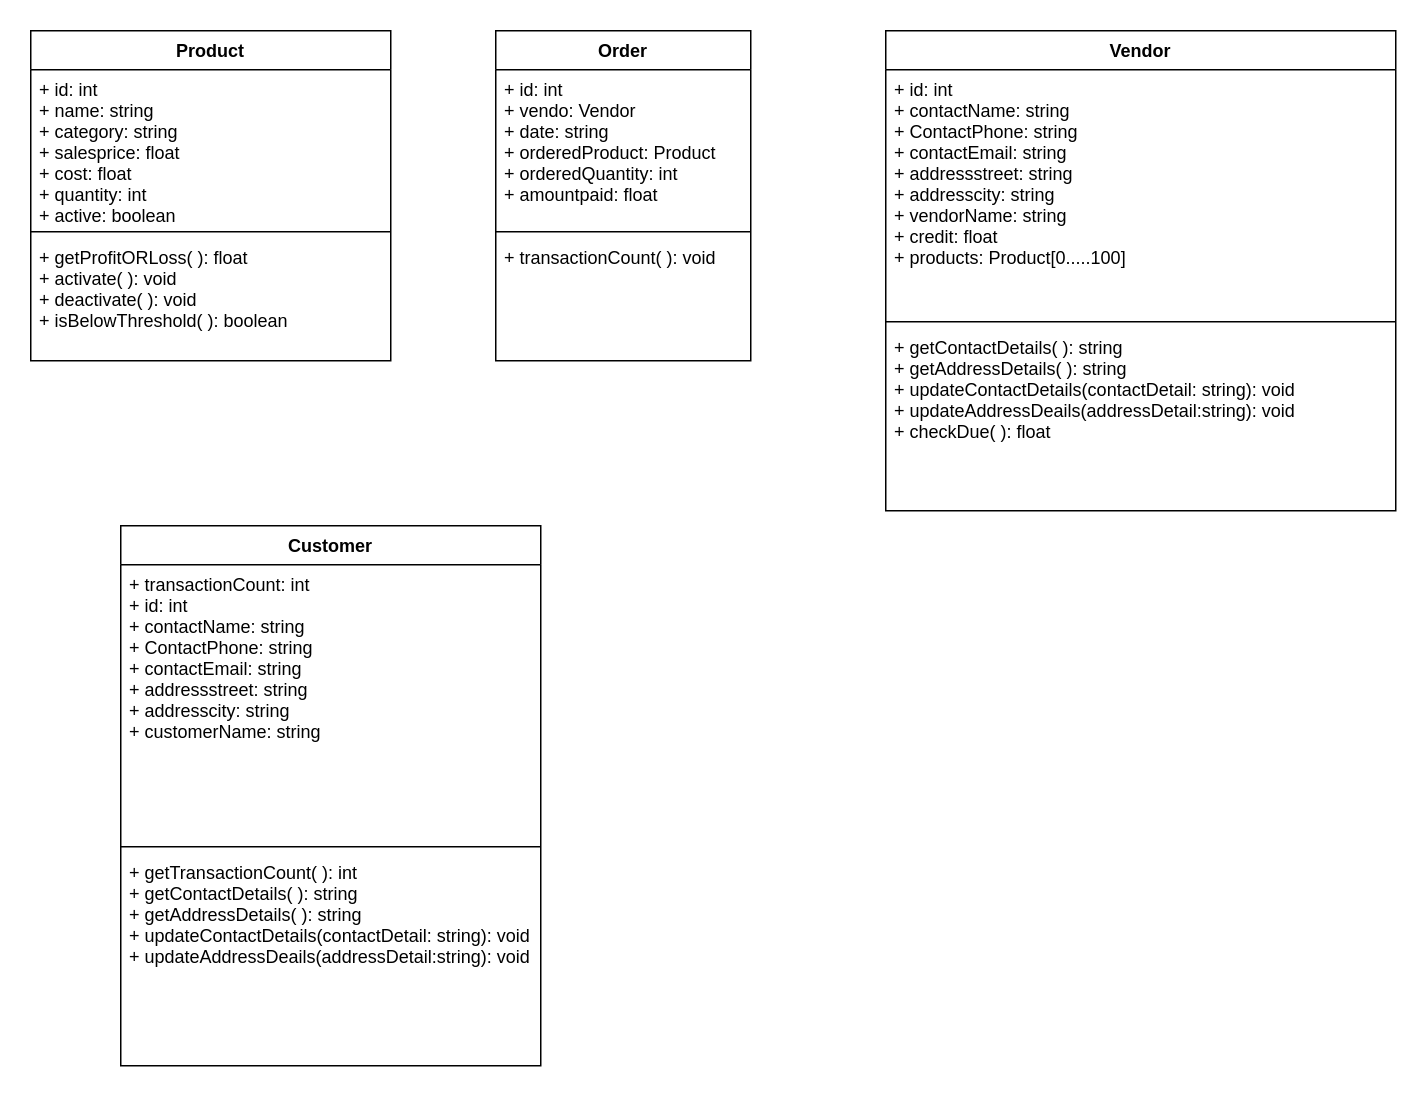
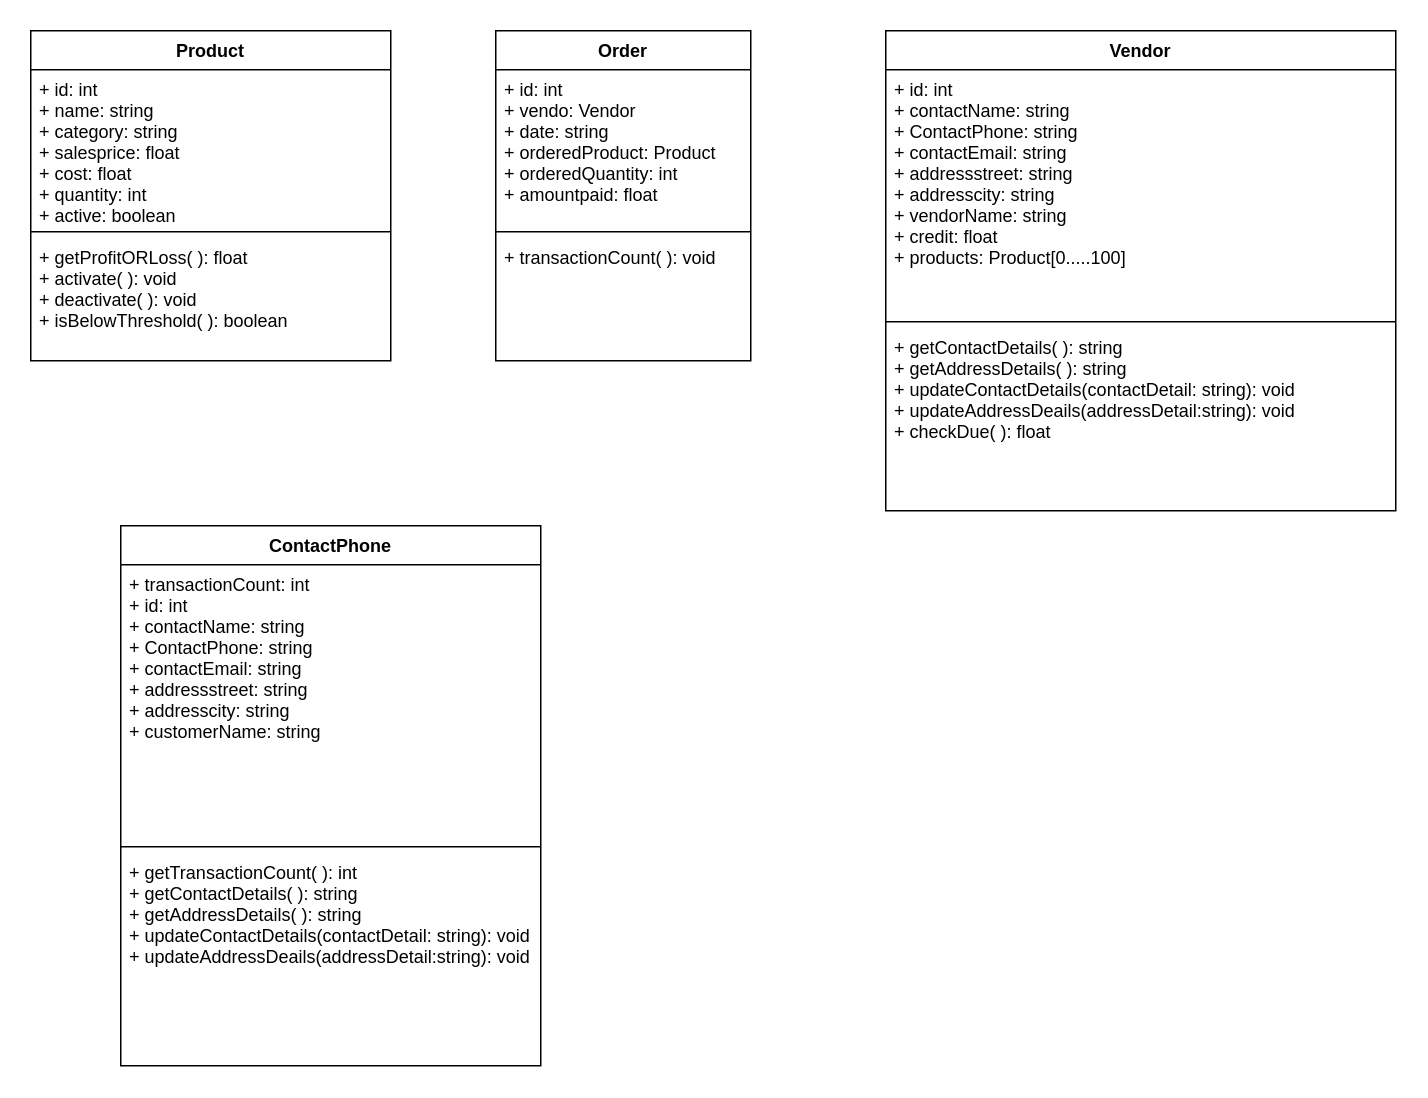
  <mxCell id="0" />
  <mxCell id="1" parent="0" />
  <mxCell id="2" value="Product" style="swimlane;fontStyle=1;align=center;verticalAlign=top;childLayout=stackLayout;horizontal=1;startSize=26;horizontalStack=0;resizeParent=1;resizeParentMax=0;resizeLast=0;collapsible=1;marginBottom=0;" vertex="1" parent="1"><mxGeometry x="20" y="20" width="240" height="220" as="geometry" /></mxCell>
  <mxCell id="3" value="+ id: int&#10;+ name: string&#10;+ category: string&#10;+ salesprice: float&#10;+ cost: float&#10;+ quantity: int&#10;+ active: boolean&#10;" style="text;strokeColor=none;fillColor=none;align=left;verticalAlign=top;spacingLeft=4;spacingRight=4;overflow=hidden;rotatable=0;points=[[0,0.5],[1,0.5]];portConstraint=eastwest;" vertex="1" parent="2"><mxGeometry y="26" width="240" height="104" as="geometry" /></mxCell>
  <mxCell id="4" value="" style="line;strokeWidth=1;fillColor=none;align=left;verticalAlign=middle;spacingTop=-1;spacingLeft=3;spacingRight=3;rotatable=0;labelPosition=right;points=[];portConstraint=eastwest;" vertex="1" parent="2"><mxGeometry y="130" width="240" height="8" as="geometry" /></mxCell>
  <mxCell id="5" value="+ getProfitORLoss( ): float&#10;+ activate( ): void&#10;+ deactivate( ): void&#10;+ isBelowThreshold( ): boolean&#10;&#10;&#10; " style="text;strokeColor=none;fillColor=none;align=left;verticalAlign=top;spacingLeft=4;spacingRight=4;overflow=hidden;rotatable=0;points=[[0,0.5],[1,0.5]];portConstraint=eastwest;" vertex="1" parent="2"><mxGeometry y="138" width="240" height="82" as="geometry" /></mxCell>
  <mxCell id="6" value="Order" style="swimlane;fontStyle=1;align=center;verticalAlign=top;childLayout=stackLayout;horizontal=1;startSize=26;horizontalStack=0;resizeParent=1;resizeParentMax=0;resizeLast=0;collapsible=1;marginBottom=0;" vertex="1" parent="1"><mxGeometry x="330" y="20" width="170" height="220" as="geometry" /></mxCell>
  <mxCell id="7" value="+ id: int&#10;+ vendo: Vendor&#10;+ date: string&#10;+ orderedProduct: Product&#10;+ orderedQuantity: int&#10;+ amountpaid: float" style="text;strokeColor=none;fillColor=none;align=left;verticalAlign=top;spacingLeft=4;spacingRight=4;overflow=hidden;rotatable=0;points=[[0,0.5],[1,0.5]];portConstraint=eastwest;" vertex="1" parent="6"><mxGeometry y="26" width="170" height="104" as="geometry" /></mxCell>
  <mxCell id="8" value="" style="line;strokeWidth=1;fillColor=none;align=left;verticalAlign=middle;spacingTop=-1;spacingLeft=3;spacingRight=3;rotatable=0;labelPosition=right;points=[];portConstraint=eastwest;" vertex="1" parent="6"><mxGeometry y="130" width="170" height="8" as="geometry" /></mxCell>
  <mxCell id="9" value="+ transactionCount( ): void" style="text;strokeColor=none;fillColor=none;align=left;verticalAlign=top;spacingLeft=4;spacingRight=4;overflow=hidden;rotatable=0;points=[[0,0.5],[1,0.5]];portConstraint=eastwest;" vertex="1" parent="6"><mxGeometry y="138" width="170" height="82" as="geometry" /></mxCell>
  <mxCell id="10" value="Vendor" style="swimlane;fontStyle=1;align=center;verticalAlign=top;childLayout=stackLayout;horizontal=1;startSize=26;horizontalStack=0;resizeParent=1;resizeParentMax=0;resizeLast=0;collapsible=1;marginBottom=0;" vertex="1" parent="1"><mxGeometry x="590" y="20" width="340" height="320" as="geometry" /></mxCell>
  <mxCell id="11" value="+ id: int&#10;+ contactName: string&#10;+ ContactPhone: string&#10;+ contactEmail: string&#10;+ addressstreet: string&#10;+ addresscity: string&#10;+ vendorName: string&#10;+ credit: float&#10;+ products: Product[0.....100]&#10;&#10;&#10;" style="text;strokeColor=none;fillColor=none;align=left;verticalAlign=top;spacingLeft=4;spacingRight=4;overflow=hidden;rotatable=0;points=[[0,0.5],[1,0.5]];portConstraint=eastwest;" vertex="1" parent="10"><mxGeometry y="26" width="340" height="164" as="geometry" /></mxCell>
  <mxCell id="12" value="" style="line;strokeWidth=1;fillColor=none;align=left;verticalAlign=middle;spacingTop=-1;spacingLeft=3;spacingRight=3;rotatable=0;labelPosition=right;points=[];portConstraint=eastwest;" vertex="1" parent="10"><mxGeometry y="190" width="340" height="8" as="geometry" /></mxCell>
  <mxCell id="13" value="+ getContactDetails( ): string&#10;+ getAddressDetails( ): string&#10;+ updateContactDetails(contactDetail: string): void&#10;+ updateAddressDeails(addressDetail:string): void&#10;+ checkDue( ): float" style="text;strokeColor=none;fillColor=none;align=left;verticalAlign=top;spacingLeft=4;spacingRight=4;overflow=hidden;rotatable=0;points=[[0,0.5],[1,0.5]];portConstraint=eastwest;" vertex="1" parent="10"><mxGeometry y="198" width="340" height="122" as="geometry" /></mxCell>
- <mxCell id="14" value="Customer" style="swimlane;fontStyle=1;align=center;verticalAlign=top;childLayout=stackLayout;horizontal=1;startSize=26;horizontalStack=0;resizeParent=1;resizeParentMax=0;resizeLast=0;collapsible=1;marginBottom=0;" vertex="1" parent="1"><mxGeometry x="80" y="350" width="280" height="360" as="geometry" /></mxCell>
+ <mxCell id="14" value="ContactPhone" style="swimlane;fontStyle=1;align=center;verticalAlign=top;childLayout=stackLayout;horizontal=1;startSize=26;horizontalStack=0;resizeParent=1;resizeParentMax=0;resizeLast=0;collapsible=1;marginBottom=0;" vertex="1" parent="1"><mxGeometry x="80" y="350" width="280" height="360" as="geometry" /></mxCell>
  <mxCell id="15" value="+ transactionCount: int&#10;+ id: int&#10;+ contactName: string&#10;+ ContactPhone: string&#10;+ contactEmail: string&#10;+ addressstreet: string&#10;+ addresscity: string&#10;+ customerName: string&#10;&#10;" style="text;strokeColor=none;fillColor=none;align=left;verticalAlign=top;spacingLeft=4;spacingRight=4;overflow=hidden;rotatable=0;points=[[0,0.5],[1,0.5]];portConstraint=eastwest;" vertex="1" parent="14"><mxGeometry y="26" width="280" height="184" as="geometry" /></mxCell>
  <mxCell id="16" value="" style="line;strokeWidth=1;fillColor=none;align=left;verticalAlign=middle;spacingTop=-1;spacingLeft=3;spacingRight=3;rotatable=0;labelPosition=right;points=[];portConstraint=eastwest;" vertex="1" parent="14"><mxGeometry y="210" width="280" height="8" as="geometry" /></mxCell>
  <mxCell id="17" value="+ getTransactionCount( ): int&#10;+ getContactDetails( ): string&#10;+ getAddressDetails( ): string&#10;+ updateContactDetails(contactDetail: string): void&#10;+ updateAddressDeails(addressDetail:string): void" style="text;strokeColor=none;fillColor=none;align=left;verticalAlign=top;spacingLeft=4;spacingRight=4;overflow=hidden;rotatable=0;points=[[0,0.5],[1,0.5]];portConstraint=eastwest;" vertex="1" parent="14"><mxGeometry y="218" width="280" height="142" as="geometry" /></mxCell>
